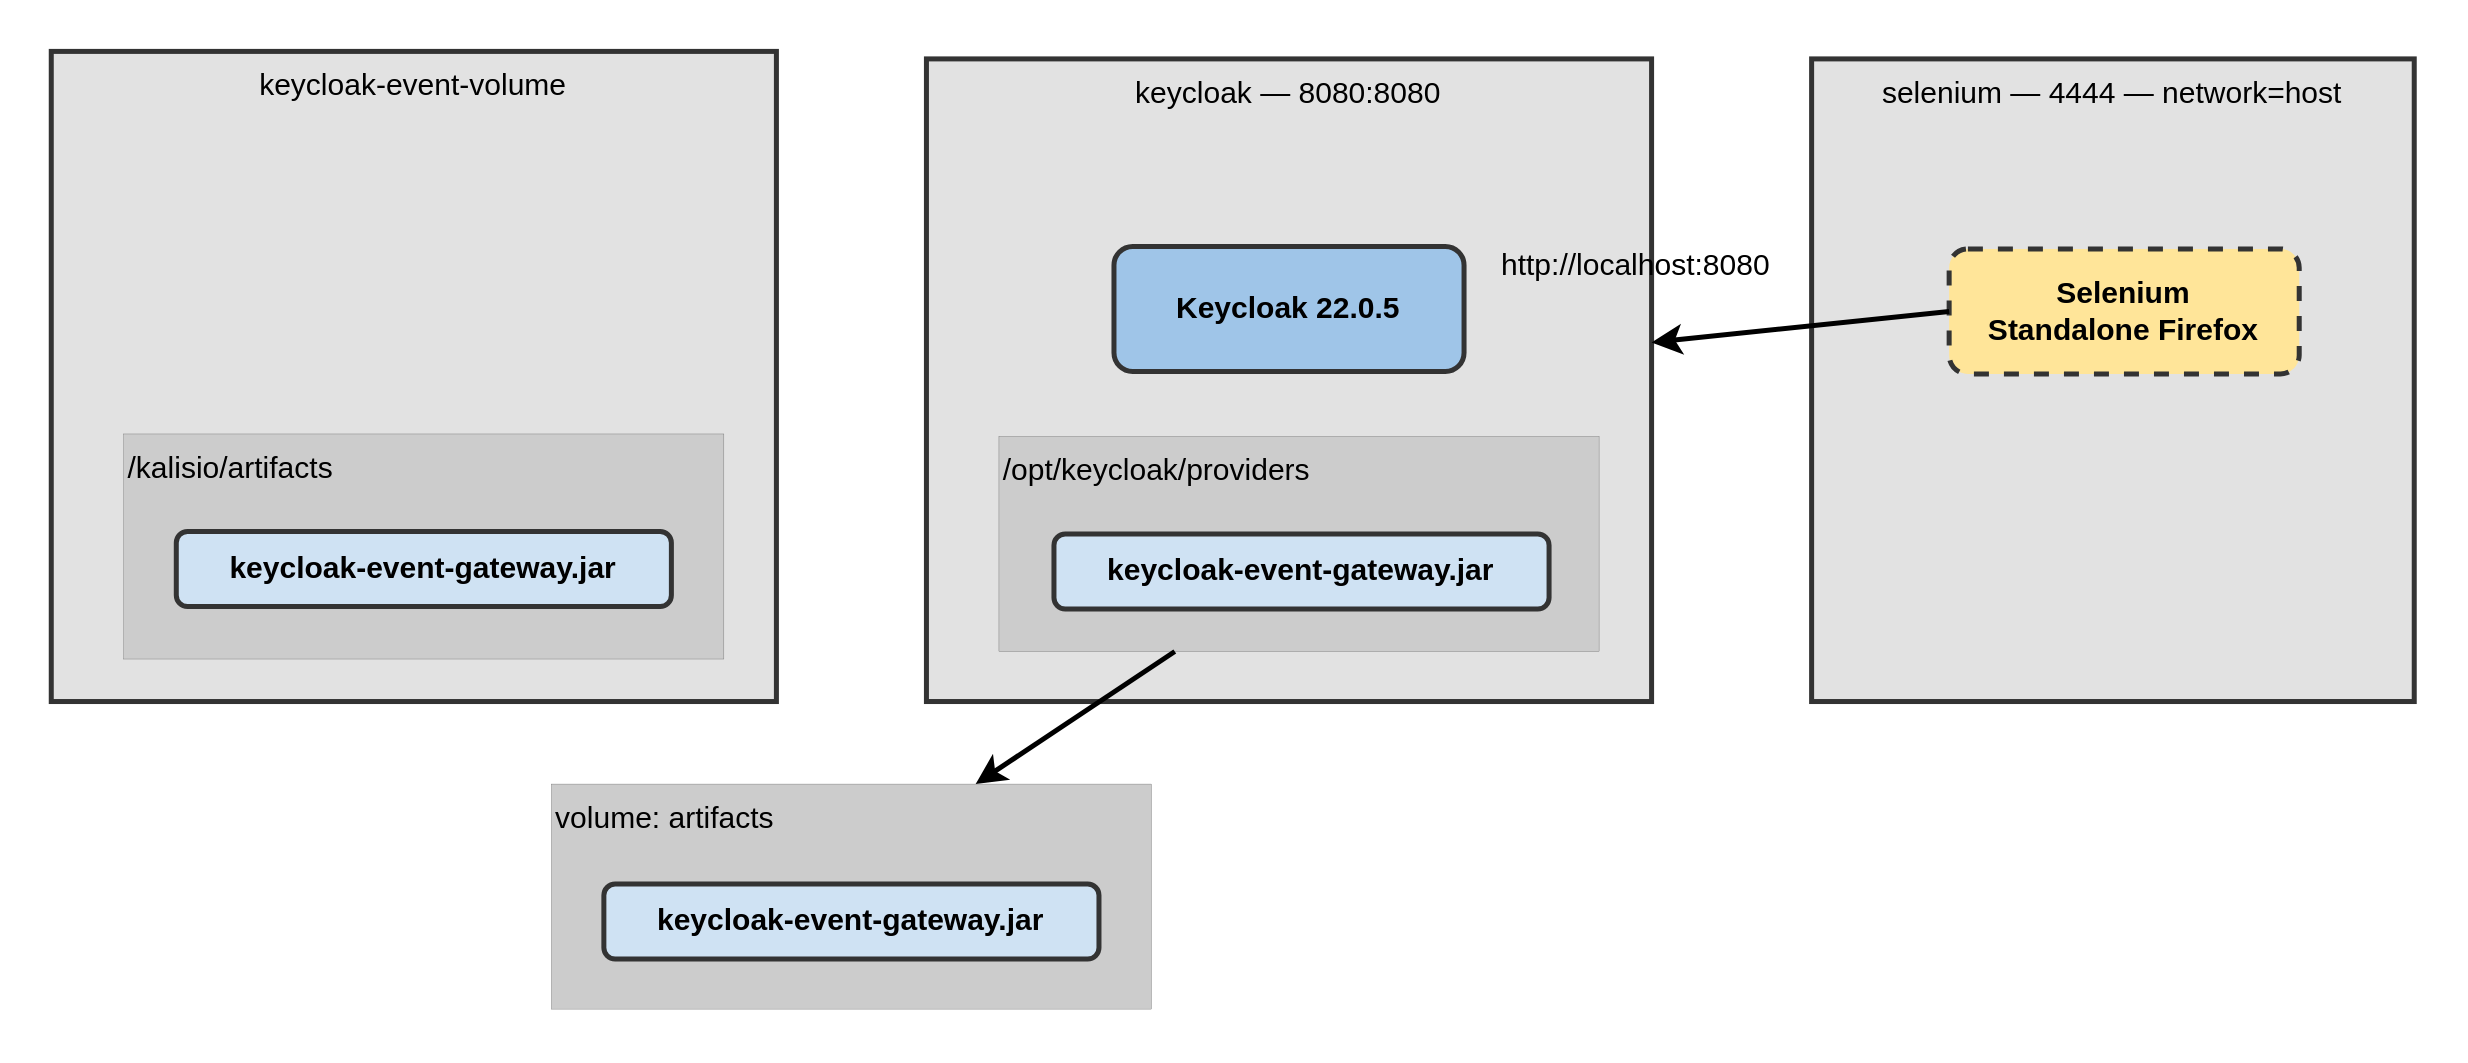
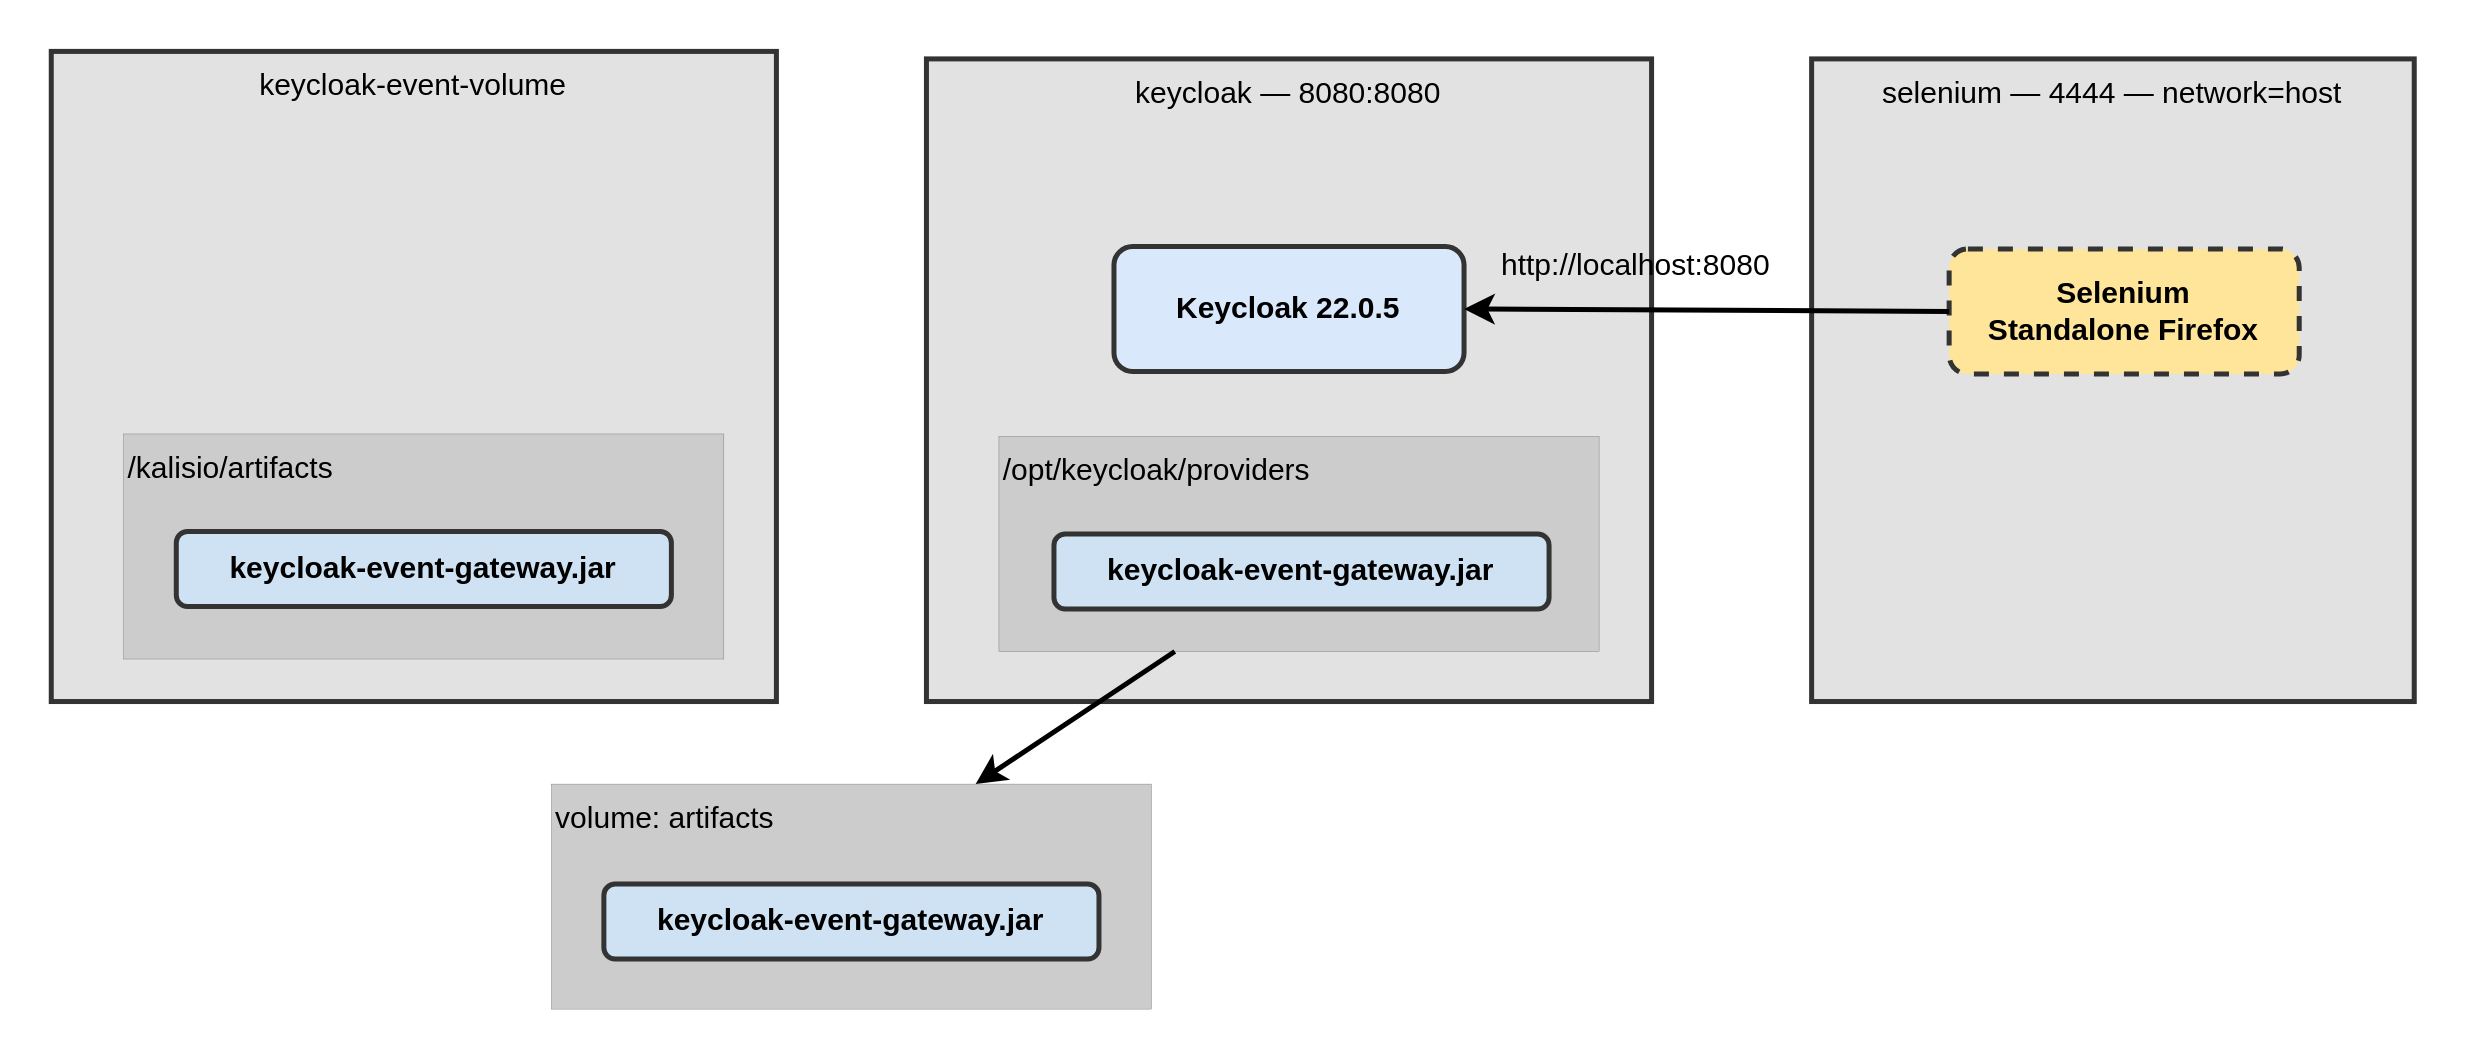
  <mxCell id="0" />
  <mxCell id="1" parent="0" />
  <mxCell id="2" style="rounded=0;whiteSpace=wrap;html=1;strokeWidth=2;strokeWidth=2;strokeColor=#333333;fillColor=#e2e2e2;verticalAlign=top;" vertex="1" parent="1" value="selenium — 4444 — network=host"><mxGeometry x="724" y="23" width="241" height="257" as="geometry" /></mxCell>
  <mxCell id="3" style="rounded=0;whiteSpace=wrap;html=1;strokeWidth=2;strokeWidth=2;strokeColor=#333333;fillColor=#e2e2e2;verticalAlign=top;" vertex="1" parent="1" value="keycloak — 8080:8080"><mxGeometry x="370" y="23" width="290" height="257" as="geometry" /></mxCell>
  <mxCell id="4" style="rounded=0;whiteSpace=wrap;html=1;strokeWidth=2;strokeWidth=2;strokeColor=#333333;fillColor=#e2e2e2;verticalAlign=top;" vertex="1" parent="1" value="keycloak-event-volume"><mxGeometry x="20" y="20" width="290" height="260" as="geometry" /></mxCell>
  <mxCell id="5" style="rounded=0;whiteSpace=wrap;html=1;strokeWidth=0;strokeWidth=0;strokeColor=#333333;fillColor=#cccccc;verticalAlign=top;align=left;" vertex="1" parent="1" value="/opt/keycloak/providers"><mxGeometry x="399" y="174" width="240" height="86" as="geometry" /></mxCell>
  <mxCell id="6" style="rounded=0;whiteSpace=wrap;html=1;strokeWidth=0;strokeWidth=0;strokeColor=#333333;fillColor=#cccccc;verticalAlign=top;align=left;" vertex="1" parent="1" value="volume: artifacts"><mxGeometry x="220" y="313" width="240" height="90" as="geometry" /></mxCell>
  <mxCell id="7" style="rounded=0;whiteSpace=wrap;html=1;strokeWidth=0;strokeWidth=0;strokeColor=#333333;fillColor=#cccccc;verticalAlign=top;align=left;" vertex="1" parent="1" value="/kalisio/artifacts"><mxGeometry x="49" y="173" width="240" height="90" as="geometry" /></mxCell>
- <mxCell id="8" style="rounded=1;whiteSpace=wrap;html=1;strokeWidth=2;strokeColor=#333333;fillColor=#9fc5e8;" vertex="1" parent="1" value="&lt;b&gt;Keycloak 22.0.5&lt;/b&gt;"><mxGeometry x="445" y="98" width="140" height="50" as="geometry" /></mxCell>
+ <mxCell id="8" style="rounded=1;whiteSpace=wrap;html=1;strokeWidth=2;strokeColor=#333333;fillColor=#dae8fc;" vertex="1" parent="1" value="&lt;b&gt;Keycloak 22.0.5&lt;/b&gt;"><mxGeometry x="445" y="98" width="140" height="50" as="geometry" /></mxCell>
  <mxCell id="9" style="rounded=1;whiteSpace=wrap;html=1;strokeWidth=2;strokeColor=#333333;fillColor=#cfe2f3;" vertex="1" parent="1" value="&lt;b&gt;keycloak-event-gateway.jar&lt;/b&gt;"><mxGeometry x="421" y="213" width="198" height="30" as="geometry" /></mxCell>
  <mxCell id="10" style="rounded=1;whiteSpace=wrap;html=1;strokeWidth=2;strokeColor=#333333;fillColor=#cfe2f3;" vertex="1" parent="1" value="&lt;b&gt;keycloak-event-gateway.jar&lt;/b&gt;"><mxGeometry x="241" y="353" width="198" height="30" as="geometry" /></mxCell>
  <mxCell id="11" style="rounded=1;whiteSpace=wrap;html=1;strokeWidth=2;strokeColor=#333333;fillColor=#cfe2f3;" vertex="1" parent="1" value="&lt;b&gt;keycloak-event-gateway.jar&lt;/b&gt;"><mxGeometry x="70" y="212" width="198" height="30" as="geometry" /></mxCell>
  <mxCell id="12" style="rounded=1;whiteSpace=wrap;html=1;strokeWidth=2;strokeColor=#333333;fillColor=#ffe599;dashed=1;" vertex="1" parent="1" value="&lt;b&gt;Selenium&lt;/b&gt;&lt;br/&gt;&lt;b&gt;Standalone Firefox&lt;/b&gt;"><mxGeometry x="779" y="99" width="140" height="50" as="geometry" /></mxCell>
- <mxCell id="13" parent="1" value="" style="startArrow=none;html=1;rounded=1;curved=0;exitDx=0;exitDy=0;startFill=0;strokeWidth=2;strokeColor=#000000;endArrow=classic;exitX=0.0;exitY=0.5;" edge="1" source="12" target="3"><mxGeometry width="50" height="50" relative="1" as="geometry"><mxPoint x="779" y="124" as="sourcePoint" /><mxPoint x="585" y="123" as="targetPoint" /></mxGeometry></mxCell>
+ <mxCell id="13" parent="1" value="" style="startArrow=none;html=1;rounded=1;curved=0;exitDx=0;exitDy=0;entryDx=0;entryDy=0;startFill=0;strokeWidth=2;strokeColor=#000000;endArrow=classic;exitX=0.0;exitY=0.5;entryX=1.0;entryY=0.5;" edge="1" source="12" target="8"><mxGeometry width="50" height="50" relative="1" as="geometry"><mxPoint x="779" y="124" as="sourcePoint" /><mxPoint x="585" y="123" as="targetPoint" /></mxGeometry></mxCell>
  <mxCell id="14" parent="1" value="" style="startArrow=none;html=1;rounded=1;curved=0;exitDx=0;exitDy=0;entryDx=0;entryDy=0;startFill=0;strokeWidth=2;strokeColor=#000000;endArrow=classic;exitX=0.293;exitY=1.0;entryX=0.707;entryY=0.0;" edge="1" source="5" target="6"><mxGeometry width="50" height="50" relative="1" as="geometry"><mxPoint x="469" y="260" as="sourcePoint" /><mxPoint x="390" y="313" as="targetPoint" /><Array as="points"><mxPoint x="469.794" y="260" /></Array></mxGeometry></mxCell>
  <mxCell id="15" value="http://localhost:8080" style="text;html=1;align=center;verticalAlign=middle;whiteSpace=wrap;rounded=0;" vertex="1" parent="1"><mxGeometry x="579" y="99" width="150" height="14" as="geometry" /></mxCell>
